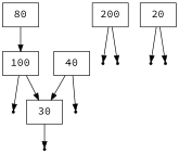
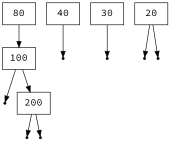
  digraph {
    fontname="Source Code Pro"
    node [fontname="Source Code Pro" fontsize=16 shape=point]
    edge [fontname="Source Code Pro"]
    n1 [label="{80}" shape=record]
    n2 [label="{100}" shape=record]
    n3 [label="{40}" shape=record]
    n4 [label="{30}" shape=record]
    null16
    null17
    n7 [label="{200}" shape=record]
    null15
    n9 [label="{20}" shape=record]
    null13
    null14
    null18
    null19
    n1 -> n2
    n2 -> null17
-   n2 -> n4
-   n3 -> n4
+   n2 -> n7
    n3 -> null16
    n4 -> null15
    n7 -> null18
    n7 -> null19
    n9 -> null13
    n9 -> null14
  }
